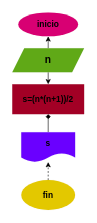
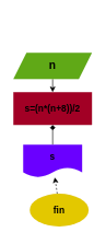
  <mxCell id="0" />
  <mxCell id="1" parent="0" />
- <mxCell id="2" value="&lt;font color=&quot;#000000&quot; style=&quot;font-size: 14px;&quot;&gt;&lt;b style=&quot;&quot;&gt;inicio&lt;/b&gt;&lt;/font&gt;" style="ellipse;whiteSpace=wrap;html=1;strokeWidth=0;fillColor=#d80073;fontColor=#ffffff;strokeColor=#A50040;" vertex="1" parent="1"><mxGeometry x="30" y="20" width="100" height="40" as="geometry" /></mxCell>
- <mxCell id="3" value="" style="edgeStyle=none;html=1;fontSize=14;" edge="1" parent="1" source="5" target="2"><mxGeometry relative="1" as="geometry" /></mxCell>
  <mxCell id="4" value="" style="edgeStyle=none;html=1;fontSize=17;" edge="1" parent="1" source="5" target="6"><mxGeometry relative="1" as="geometry" /></mxCell>
  <mxCell id="5" value="&lt;font color=&quot;#000000&quot; style=&quot;font-size: 17px;&quot;&gt;&lt;b&gt;n&lt;/b&gt;&lt;/font&gt;" style="shape=parallelogram;perimeter=parallelogramPerimeter;whiteSpace=wrap;html=1;fixedSize=1;strokeWidth=0;fontSize=14;fillColor=#60a917;fontColor=#ffffff;strokeColor=#2D7600;" vertex="1" parent="1"><mxGeometry x="20" y="80" width="120" height="40" as="geometry" /></mxCell>
- <mxCell id="6" value="&lt;b&gt;&lt;font color=&quot;#000000&quot;&gt;s=(n*(n+1))/2&lt;/font&gt;&lt;/b&gt;" style="whiteSpace=wrap;html=1;fontSize=14;strokeWidth=0;fillColor=#a20025;fontColor=#ffffff;strokeColor=#6F0000;" vertex="1" parent="1"><mxGeometry x="20" y="140" width="120" height="50" as="geometry" /></mxCell>
+ <mxCell id="6" value="&lt;b&gt;&lt;font color=&quot;#000000&quot;&gt;s=(n*(n+8))/2&lt;/font&gt;&lt;/b&gt;" style="whiteSpace=wrap;html=1;fontSize=14;strokeWidth=0;fillColor=#a20025;fontColor=#ffffff;strokeColor=#6F0000;" vertex="1" parent="1"><mxGeometry x="20" y="140" width="120" height="50" as="geometry" /></mxCell>
  <mxCell id="7" value="" style="edgeStyle=none;html=1;fontSize=17;endArrow=diamond;" edge="1" parent="1" source="8" target="6"><mxGeometry relative="1" as="geometry" /></mxCell>
  <mxCell id="8" value="&lt;b&gt;&lt;font color=&quot;#000000&quot; style=&quot;font-size: 14px;&quot;&gt;s&lt;/font&gt;&lt;/b&gt;" style="shape=document;whiteSpace=wrap;html=1;boundedLbl=1;strokeWidth=0;fontSize=17;fillColor=#6a00ff;fontColor=#ffffff;strokeColor=#3700CC;" vertex="1" parent="1"><mxGeometry x="35" y="220" width="90" height="50" as="geometry" /></mxCell>
  <mxCell id="9" value="" style="edgeStyle=none;html=1;fontSize=17;dashed=1;" edge="1" parent="1" source="10" target="8"><mxGeometry relative="1" as="geometry" /></mxCell>
- <mxCell id="10" value="&lt;b&gt;&lt;font style=&quot;font-size: 14px;&quot;&gt;fin&lt;/font&gt;&lt;/b&gt;" style="ellipse;whiteSpace=wrap;html=1;strokeWidth=0;fontSize=17;fillColor=#e3c800;fontColor=#000000;strokeColor=#B09500;" vertex="1" parent="1"><mxGeometry x="35" y="300" width="90" height="50" as="geometry" /></mxCell>
+ <mxCell id="10" value="&lt;b&gt;&lt;font style=&quot;font-size: 14px;&quot;&gt;fin&lt;/font&gt;&lt;/b&gt;" style="ellipse;whiteSpace=wrap;html=1;strokeWidth=0;fontSize=17;fillColor=#e3c800;fontColor=#000000;strokeColor=#B09500;" vertex="1" parent="1"><mxGeometry x="45" y="295" width="90" height="50" as="geometry" /></mxCell>
